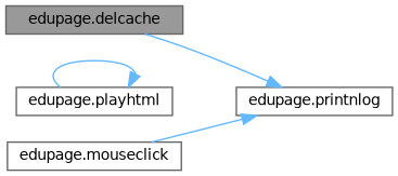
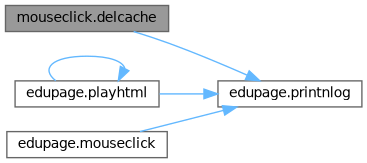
  digraph {
    rankdir=LR
    node [color=grey40 fillcolor=white fontname=Helvetica fontsize=10 shape=box style=filled]
    edge [color=steelblue1 fontname=Helvetica fontsize=10 labelfontname=Helvetica labelfontsize=10 style=solid]
-   n1 [color=gray40 fillcolor=grey60 fontcolor=black height=0.2 label="edupage.delcache" width=0.4]
+   n1 [color=gray40 fillcolor=grey60 fontcolor=black height=0.2 label="mouseclick.delcache" width=0.4]
    n2 [height=0.2 label="edupage.printnlog" width=0.4]
    n3 [height=0.2 label="edupage.playhtml" width=0.4]
    n4 [height=0.2 label="edupage.mouseclick" width=0.4]
    n1 -> n2
+   n3 -> n2
    n3 -> n3
    n4 -> n2
  }
